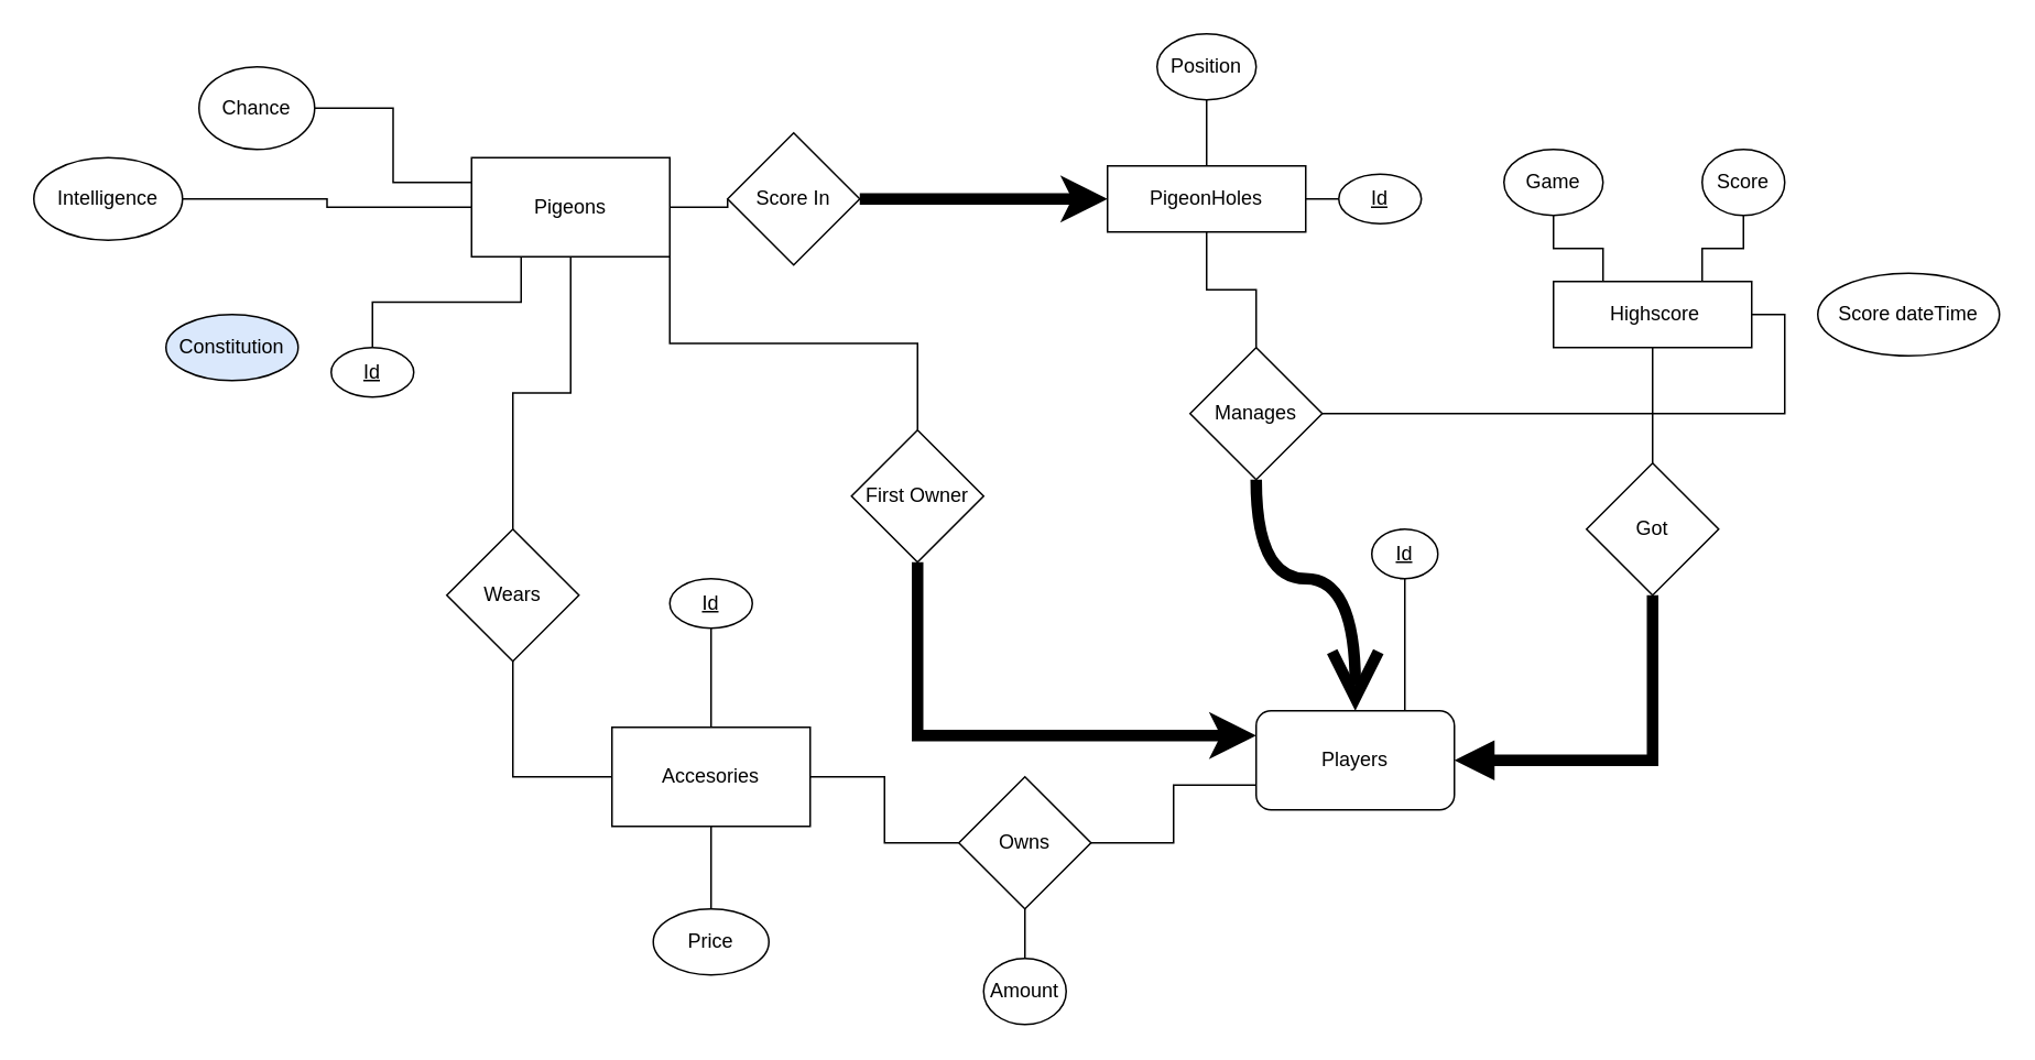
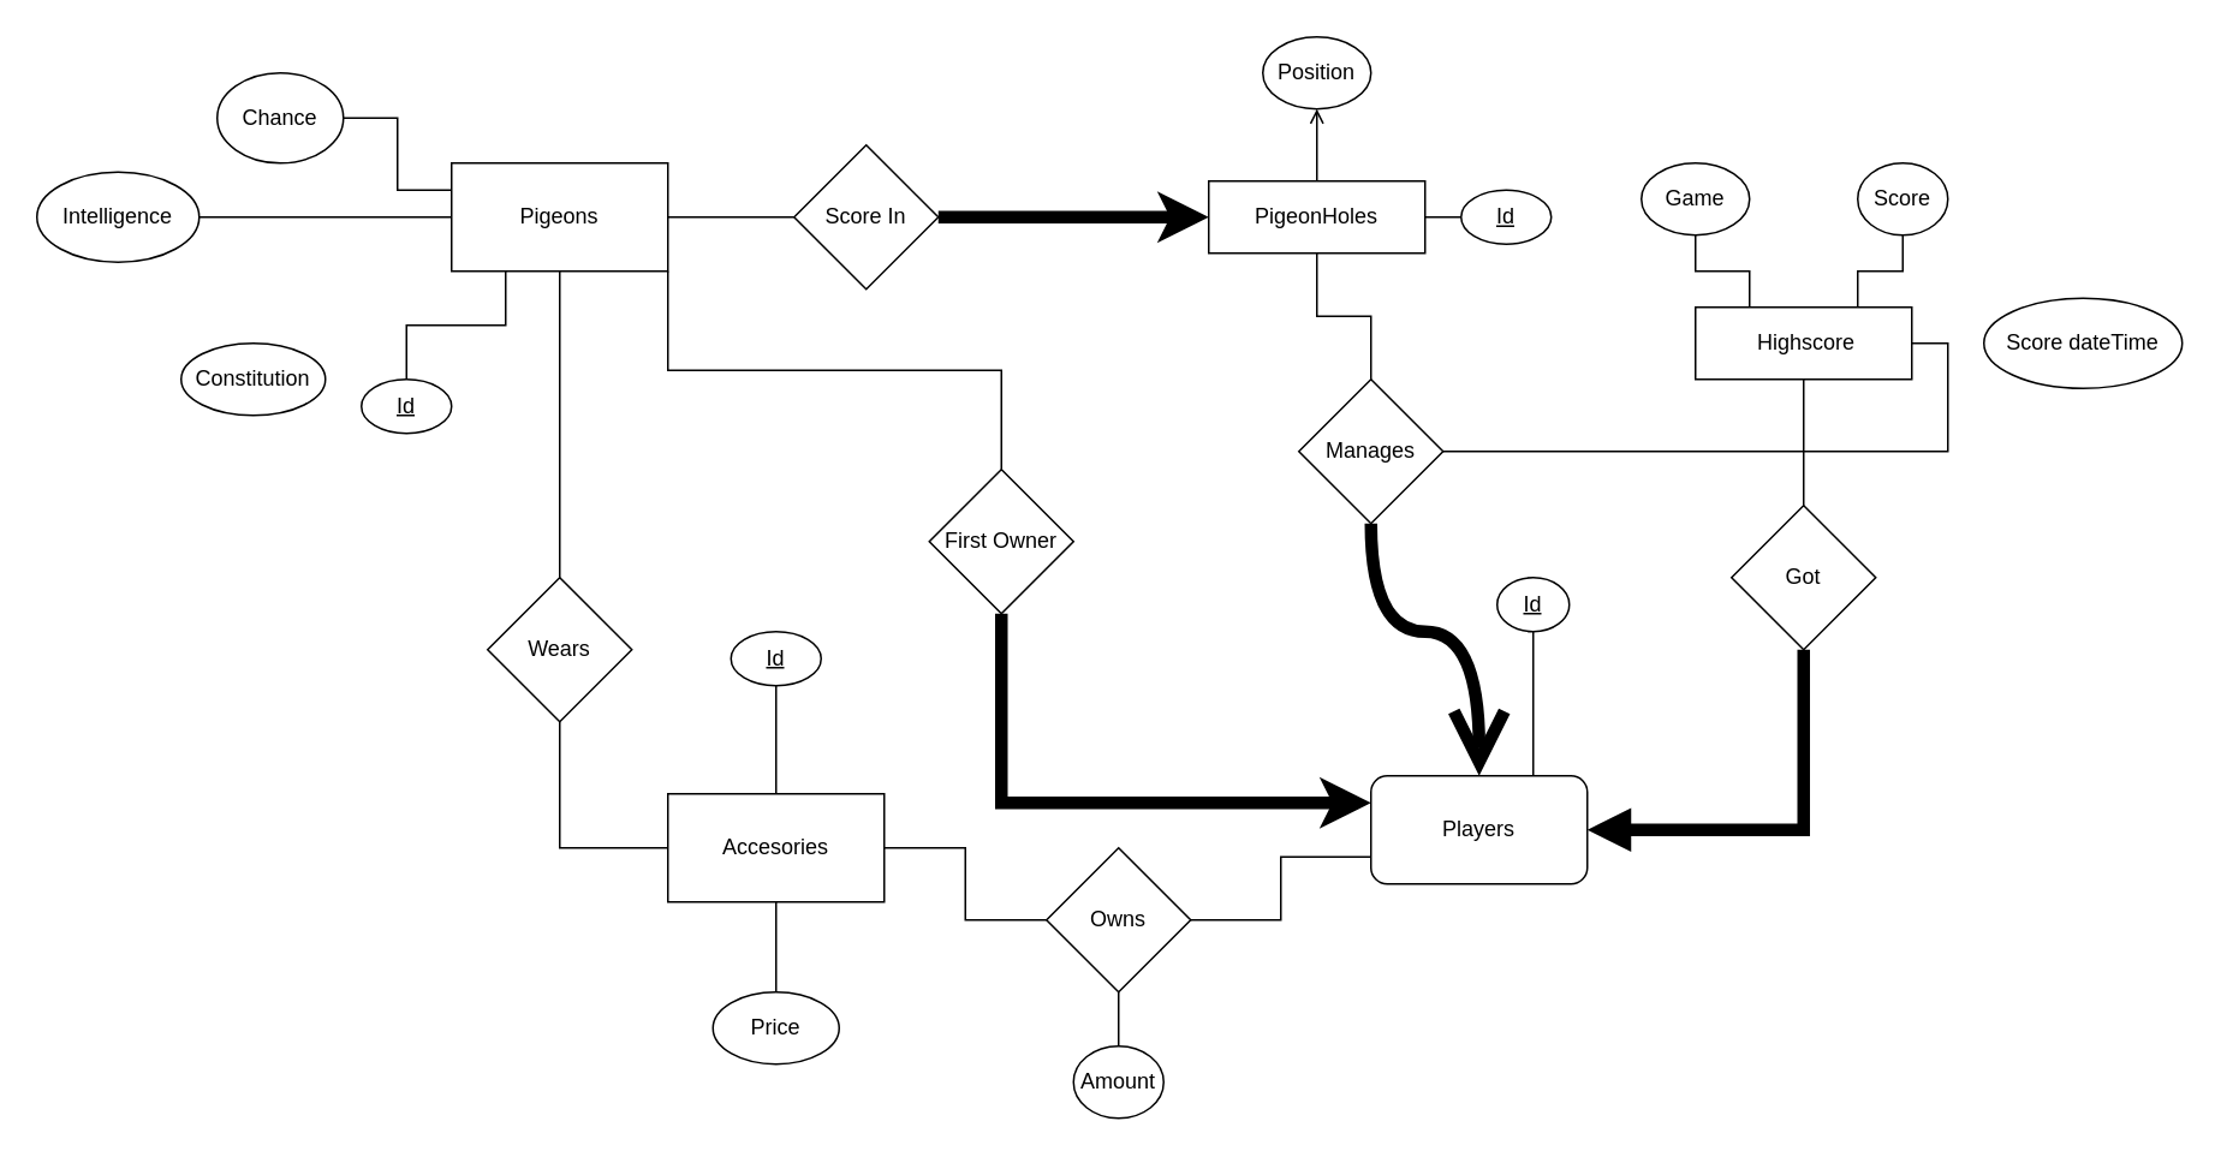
  <mxCell id="0" />
  <mxCell id="1" parent="0" />
  <mxCell id="2" style="edgeStyle=orthogonalEdgeStyle;rounded=0;orthogonalLoop=1;jettySize=auto;html=1;exitX=1;exitY=0.5;exitDx=0;exitDy=0;entryX=0;entryY=0.5;entryDx=0;entryDy=0;endArrow=none;endFill=0;" edge="1" parent="1" source="6" target="18"><mxGeometry relative="1" as="geometry" /></mxCell>
  <mxCell id="3" style="edgeStyle=orthogonalEdgeStyle;rounded=0;orthogonalLoop=1;jettySize=auto;html=1;exitX=1;exitY=1;exitDx=0;exitDy=0;entryX=0.5;entryY=0;entryDx=0;entryDy=0;endArrow=none;endFill=0;" edge="1" parent="1" source="6" target="31"><mxGeometry relative="1" as="geometry" /></mxCell>
  <mxCell id="4" style="edgeStyle=orthogonalEdgeStyle;rounded=0;orthogonalLoop=1;jettySize=auto;html=1;exitX=0.25;exitY=1;exitDx=0;exitDy=0;entryX=0.5;entryY=0;entryDx=0;entryDy=0;endArrow=none;endFill=0;" edge="1" parent="1" source="6" target="36"><mxGeometry relative="1" as="geometry" /></mxCell>
  <mxCell id="5" style="edgeStyle=orthogonalEdgeStyle;rounded=0;orthogonalLoop=1;jettySize=auto;html=1;exitX=0;exitY=0.5;exitDx=0;exitDy=0;entryX=1;entryY=0.5;entryDx=0;entryDy=0;endArrow=none;endFill=0;" edge="1" parent="1" source="6" target="38"><mxGeometry relative="1" as="geometry" /></mxCell>
- <mxCell id="6" value="Pigeons" style="rounded=0;whiteSpace=wrap;html=1;" vertex="1" parent="1"><mxGeometry x="285" y="95" width="120" height="60" as="geometry" /></mxCell>
- <mxCell id="7" style="edgeStyle=orthogonalEdgeStyle;rounded=0;orthogonalLoop=1;jettySize=auto;html=1;exitX=0.5;exitY=0;exitDx=0;exitDy=0;entryX=0.5;entryY=1;entryDx=0;entryDy=0;endArrow=none;endFill=0;" edge="1" parent="1" source="9" target="27"><mxGeometry relative="1" as="geometry" /></mxCell>
+ <mxCell id="6" value="Pigeons" style="rounded=0;whiteSpace=wrap;html=1;" vertex="1" parent="1"><mxGeometry x="250" y="90" width="120" height="60" as="geometry" /></mxCell>
+ <mxCell id="7" style="edgeStyle=orthogonalEdgeStyle;rounded=0;orthogonalLoop=1;jettySize=auto;html=1;exitX=0.5;exitY=0;exitDx=0;exitDy=0;entryX=0.5;entryY=1;entryDx=0;entryDy=0;endArrow=open;endFill=0;" edge="1" parent="1" source="9" target="27"><mxGeometry relative="1" as="geometry" /></mxCell>
  <mxCell id="8" style="edgeStyle=orthogonalEdgeStyle;rounded=0;orthogonalLoop=1;jettySize=auto;html=1;exitX=1;exitY=0.5;exitDx=0;exitDy=0;entryX=0;entryY=0.5;entryDx=0;entryDy=0;endArrow=none;endFill=0;" edge="1" parent="1" source="9" target="37"><mxGeometry relative="1" as="geometry" /></mxCell>
  <mxCell id="9" value="PigeonHoles" style="rounded=0;whiteSpace=wrap;html=1;" vertex="1" parent="1"><mxGeometry x="670" y="100" width="120" height="40" as="geometry" /></mxCell>
  <mxCell id="10" style="edgeStyle=orthogonalEdgeStyle;rounded=0;orthogonalLoop=1;jettySize=auto;html=1;exitX=0;exitY=0.75;exitDx=0;exitDy=0;entryX=1;entryY=0.5;entryDx=0;entryDy=0;endArrow=none;endFill=0;" edge="1" parent="1" source="12" target="26"><mxGeometry relative="1" as="geometry" /></mxCell>
  <mxCell id="11" style="edgeStyle=orthogonalEdgeStyle;rounded=0;orthogonalLoop=1;jettySize=auto;html=1;exitX=0.75;exitY=0;exitDx=0;exitDy=0;endArrow=none;endFill=0;" edge="1" parent="1" source="12" target="34"><mxGeometry relative="1" as="geometry" /></mxCell>
  <mxCell id="12" value="Players" style="whiteSpace=wrap;html=1;rounded=1;" vertex="1" parent="1"><mxGeometry x="760" y="430" width="120" height="60" as="geometry" /></mxCell>
  <mxCell id="13" style="edgeStyle=orthogonalEdgeStyle;rounded=0;orthogonalLoop=1;jettySize=auto;html=1;exitX=0;exitY=0.5;exitDx=0;exitDy=0;entryX=0.5;entryY=1;entryDx=0;entryDy=0;endArrow=none;endFill=0;" edge="1" parent="1" source="16" target="23"><mxGeometry relative="1" as="geometry" /></mxCell>
  <mxCell id="14" style="edgeStyle=orthogonalEdgeStyle;rounded=0;orthogonalLoop=1;jettySize=auto;html=1;exitX=0.5;exitY=1;exitDx=0;exitDy=0;entryX=0.5;entryY=0;entryDx=0;entryDy=0;endArrow=none;endFill=0;" edge="1" parent="1" source="16" target="28"><mxGeometry relative="1" as="geometry" /></mxCell>
  <mxCell id="15" style="edgeStyle=orthogonalEdgeStyle;rounded=0;orthogonalLoop=1;jettySize=auto;html=1;exitX=0.5;exitY=0;exitDx=0;exitDy=0;entryX=0.5;entryY=1;entryDx=0;entryDy=0;endArrow=none;endFill=0;" edge="1" parent="1" source="16" target="35"><mxGeometry relative="1" as="geometry" /></mxCell>
  <mxCell id="16" value="Accesories" style="rounded=0;whiteSpace=wrap;html=1;" vertex="1" parent="1"><mxGeometry x="370" y="440" width="120" height="60" as="geometry" /></mxCell>
  <mxCell id="17" style="edgeStyle=orthogonalEdgeStyle;rounded=0;orthogonalLoop=1;jettySize=auto;html=1;exitX=1;exitY=0.5;exitDx=0;exitDy=0;entryX=0;entryY=0.5;entryDx=0;entryDy=0;strokeWidth=7;" edge="1" parent="1" source="18" target="9"><mxGeometry relative="1" as="geometry" /></mxCell>
  <mxCell id="18" value="Score In" style="rhombus;whiteSpace=wrap;html=1;" vertex="1" parent="1"><mxGeometry x="440" y="80" width="80" height="80" as="geometry" /></mxCell>
  <mxCell id="19" style="edgeStyle=orthogonalEdgeStyle;rounded=0;orthogonalLoop=1;jettySize=auto;html=1;exitX=0.5;exitY=0;exitDx=0;exitDy=0;entryX=0.5;entryY=1;entryDx=0;entryDy=0;endArrow=none;endFill=0;" edge="1" parent="1" source="21" target="9"><mxGeometry relative="1" as="geometry" /></mxCell>
  <mxCell id="20" style="edgeStyle=orthogonalEdgeStyle;rounded=0;orthogonalLoop=1;jettySize=auto;html=1;exitX=0.5;exitY=1;exitDx=0;exitDy=0;endArrow=open;endFill=0;strokeWidth=7;curved=1;endSize=21;startSize=5;targetPerimeterSpacing=0;" edge="1" parent="1" source="21" target="12"><mxGeometry relative="1" as="geometry" /></mxCell>
  <mxCell id="21" value="Manages" style="rhombus;whiteSpace=wrap;html=1;" vertex="1" parent="1"><mxGeometry x="720" y="210" width="80" height="80" as="geometry" /></mxCell>
  <mxCell id="22" style="edgeStyle=orthogonalEdgeStyle;rounded=0;orthogonalLoop=1;jettySize=auto;html=1;exitX=0.5;exitY=0;exitDx=0;exitDy=0;endArrow=none;endFill=0;" edge="1" parent="1" source="23" target="6"><mxGeometry relative="1" as="geometry" /></mxCell>
  <mxCell id="23" value="Wears" style="rhombus;whiteSpace=wrap;html=1;" vertex="1" parent="1"><mxGeometry x="270" y="320" width="80" height="80" as="geometry" /></mxCell>
  <mxCell id="24" style="edgeStyle=orthogonalEdgeStyle;rounded=0;orthogonalLoop=1;jettySize=auto;html=1;exitX=0;exitY=0.5;exitDx=0;exitDy=0;entryX=1;entryY=0.5;entryDx=0;entryDy=0;endArrow=none;endFill=0;" edge="1" parent="1" source="26" target="16"><mxGeometry relative="1" as="geometry" /></mxCell>
  <mxCell id="25" style="edgeStyle=orthogonalEdgeStyle;rounded=0;orthogonalLoop=1;jettySize=auto;html=1;exitX=0.5;exitY=1;exitDx=0;exitDy=0;entryX=0.5;entryY=0;entryDx=0;entryDy=0;endArrow=none;endFill=0;" edge="1" parent="1" source="26" target="29"><mxGeometry relative="1" as="geometry" /></mxCell>
  <mxCell id="26" value="Owns" style="rhombus;whiteSpace=wrap;html=1;" vertex="1" parent="1"><mxGeometry x="580" y="470" width="80" height="80" as="geometry" /></mxCell>
  <mxCell id="27" value="Position" style="ellipse;whiteSpace=wrap;html=1;" vertex="1" parent="1"><mxGeometry x="700" y="20" width="60" height="40" as="geometry" /></mxCell>
  <mxCell id="28" value="Price" style="ellipse;whiteSpace=wrap;html=1;" vertex="1" parent="1"><mxGeometry x="395" y="550" width="70" height="40" as="geometry" /></mxCell>
  <mxCell id="29" value="Amount" style="ellipse;whiteSpace=wrap;html=1;" vertex="1" parent="1"><mxGeometry x="595" y="580" width="50" height="40" as="geometry" /></mxCell>
  <mxCell id="30" style="edgeStyle=orthogonalEdgeStyle;rounded=0;orthogonalLoop=1;jettySize=auto;html=1;exitX=0.5;exitY=1;exitDx=0;exitDy=0;entryX=0;entryY=0.25;entryDx=0;entryDy=0;strokeWidth=7;" edge="1" parent="1" source="31" target="12"><mxGeometry relative="1" as="geometry" /></mxCell>
  <mxCell id="31" value="First Owner" style="rhombus;whiteSpace=wrap;html=1;" vertex="1" parent="1"><mxGeometry x="515" y="260" width="80" height="80" as="geometry" /></mxCell>
  <mxCell id="32" style="edgeStyle=orthogonalEdgeStyle;rounded=0;orthogonalLoop=1;jettySize=auto;html=1;exitX=1;exitY=0.5;exitDx=0;exitDy=0;entryX=0;entryY=0.25;entryDx=0;entryDy=0;endArrow=none;endFill=0;" edge="1" parent="1" source="33" target="6"><mxGeometry relative="1" as="geometry" /></mxCell>
  <mxCell id="33" value="Chance" style="ellipse;whiteSpace=wrap;html=1;" vertex="1" parent="1"><mxGeometry y="40" width="70" height="50" as="geometry" x="120" /></mxCell>
  <mxCell id="34" value="&lt;u&gt;Id&lt;/u&gt;" style="ellipse;whiteSpace=wrap;html=1;" vertex="1" parent="1"><mxGeometry x="830" y="320" width="40" height="30" as="geometry" /></mxCell>
  <mxCell id="35" value="&lt;u style=&quot;&quot;&gt;Id&lt;/u&gt;" style="ellipse;whiteSpace=wrap;html=1;" vertex="1" parent="1"><mxGeometry x="405" y="350" width="50" height="30" as="geometry" /></mxCell>
  <mxCell id="36" value="&lt;u&gt;Id&lt;/u&gt;" style="ellipse;whiteSpace=wrap;html=1;" vertex="1" parent="1"><mxGeometry x="200" y="210" width="50" height="30" as="geometry" /></mxCell>
  <mxCell id="37" value="&lt;u&gt;Id&lt;/u&gt;" style="ellipse;whiteSpace=wrap;html=1;" vertex="1" parent="1"><mxGeometry x="810" y="105" width="50" height="30" as="geometry" /></mxCell>
  <mxCell id="38" value="Intelligence" style="ellipse;whiteSpace=wrap;html=1;" vertex="1" parent="1"><mxGeometry x="20" y="95" width="90" height="50" as="geometry" /></mxCell>
- <mxCell id="39" value="Constitution" style="ellipse;whiteSpace=wrap;html=1;fillColor=#dae8fc;" vertex="1" parent="1"><mxGeometry x="100" y="190" width="80" height="40" as="geometry" /></mxCell>
+ <mxCell id="39" value="Constitution" style="ellipse;whiteSpace=wrap;html=1;" vertex="1" parent="1"><mxGeometry x="100" y="190" width="80" height="40" as="geometry" /></mxCell>
  <mxCell id="40" style="edgeStyle=orthogonalEdgeStyle;rounded=0;orthogonalLoop=1;jettySize=auto;html=1;exitX=0.5;exitY=1;exitDx=0;exitDy=0;entryX=0.5;entryY=0;entryDx=0;entryDy=0;endArrow=none;endFill=0;" edge="1" parent="1" source="44" target="46"><mxGeometry relative="1" as="geometry" /></mxCell>
  <mxCell id="41" style="edgeStyle=orthogonalEdgeStyle;rounded=0;orthogonalLoop=1;jettySize=auto;html=1;exitX=0.25;exitY=0;exitDx=0;exitDy=0;entryX=0.5;entryY=1;entryDx=0;entryDy=0;endArrow=none;endFill=0;" edge="1" parent="1" source="44" target="47"><mxGeometry relative="1" as="geometry" /></mxCell>
  <mxCell id="42" style="edgeStyle=orthogonalEdgeStyle;rounded=0;orthogonalLoop=1;jettySize=auto;html=1;exitX=0.75;exitY=0;exitDx=0;exitDy=0;entryX=0.5;entryY=1;entryDx=0;entryDy=0;endArrow=none;endFill=0;" edge="1" parent="1" source="44" target="48"><mxGeometry relative="1" as="geometry" /></mxCell>
  <mxCell id="43" style="edgeStyle=orthogonalEdgeStyle;rounded=0;orthogonalLoop=1;jettySize=auto;html=1;exitX=1;exitY=0.5;exitDx=0;exitDy=0;endArrow=none;endFill=0;" edge="1" parent="1" source="44" target="21"><mxGeometry relative="1" as="geometry" /></mxCell>
  <mxCell id="44" value="&amp;nbsp;Highscore" style="whiteSpace=wrap;html=1;" vertex="1" parent="1"><mxGeometry x="940" y="170" width="120" height="40" as="geometry" /></mxCell>
  <mxCell id="45" style="edgeStyle=orthogonalEdgeStyle;rounded=0;orthogonalLoop=1;jettySize=auto;html=1;exitX=0.5;exitY=1;exitDx=0;exitDy=0;entryX=1;entryY=0.5;entryDx=0;entryDy=0;strokeWidth=7;endArrow=block;endFill=1;" edge="1" parent="1" source="46" target="12"><mxGeometry relative="1" as="geometry" /></mxCell>
  <mxCell id="46" value="Got" style="rhombus;whiteSpace=wrap;html=1;" vertex="1" parent="1"><mxGeometry x="960" y="280" width="80" height="80" as="geometry" /></mxCell>
  <mxCell id="47" value="Game" style="ellipse;whiteSpace=wrap;html=1;" vertex="1" parent="1"><mxGeometry x="910" y="90" width="60" height="40" as="geometry" /></mxCell>
  <mxCell id="48" value="Score" style="ellipse;whiteSpace=wrap;html=1;" vertex="1" parent="1"><mxGeometry x="1030" y="90" width="50" height="40" as="geometry" /></mxCell>
  <mxCell id="49" value="Score dateTime" style="ellipse;whiteSpace=wrap;html=1;" vertex="1" parent="1"><mxGeometry x="1100" y="165" width="110" height="50" as="geometry" /></mxCell>
